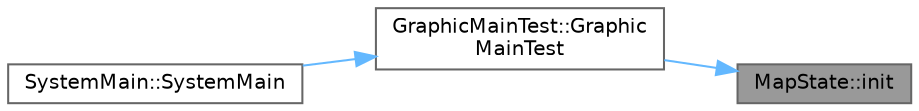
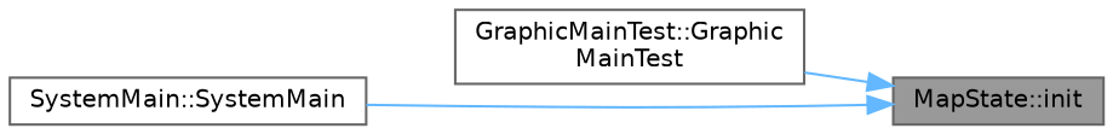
  digraph {
    rankdir=RL
    node [color=grey40 fillcolor=white fontname=Helvetica fontsize=10 shape=box style=filled]
    edge [color=steelblue1 dir=back fontname=Helvetica fontsize=10 labelfontname=Helvetica labelfontsize=10 style=solid]
    n1 [color=gray40 fillcolor=grey60 fontcolor=black height=0.2 label="MapState::init" width=0.4]
    n2 [height=0.2 label="GraphicMainTest::Graphic\lMainTest" width=0.4]
    n3 [height=0.2 label="SystemMain::SystemMain" width=0.4]
    n1 -> n2
-   n2 -> n3
+   n1 -> n3
  }
